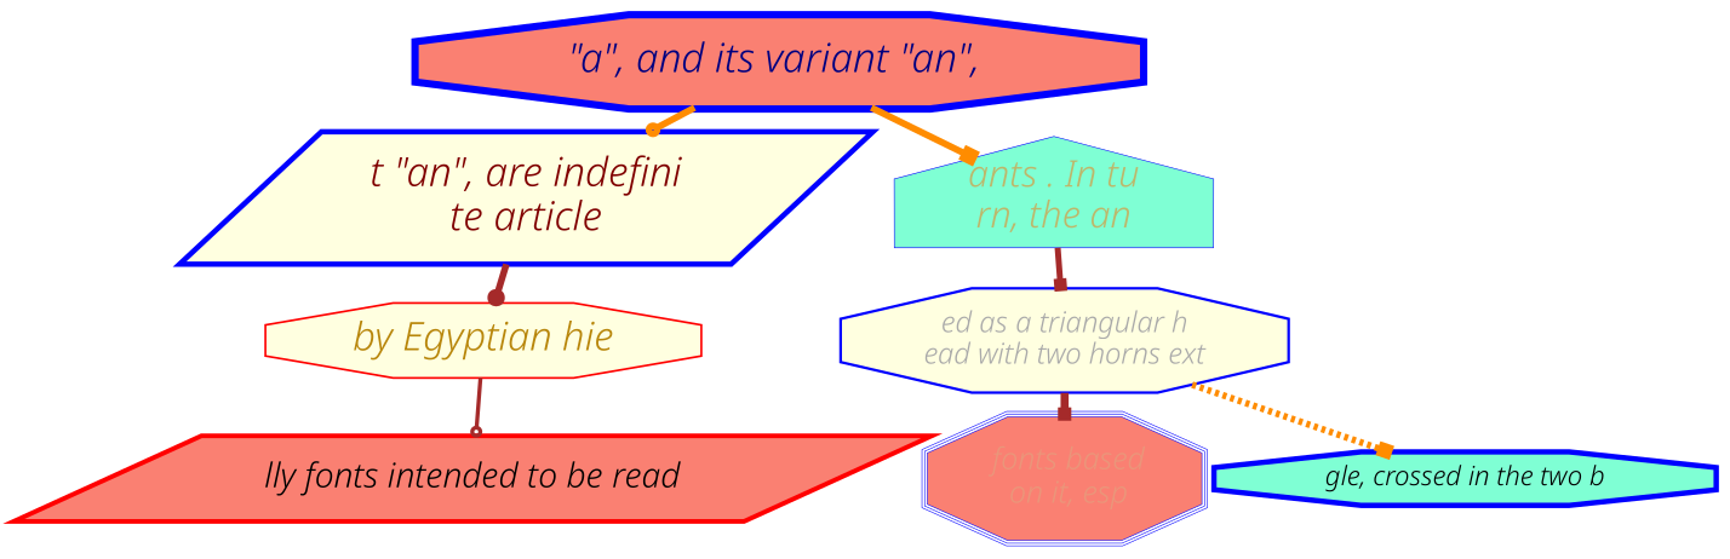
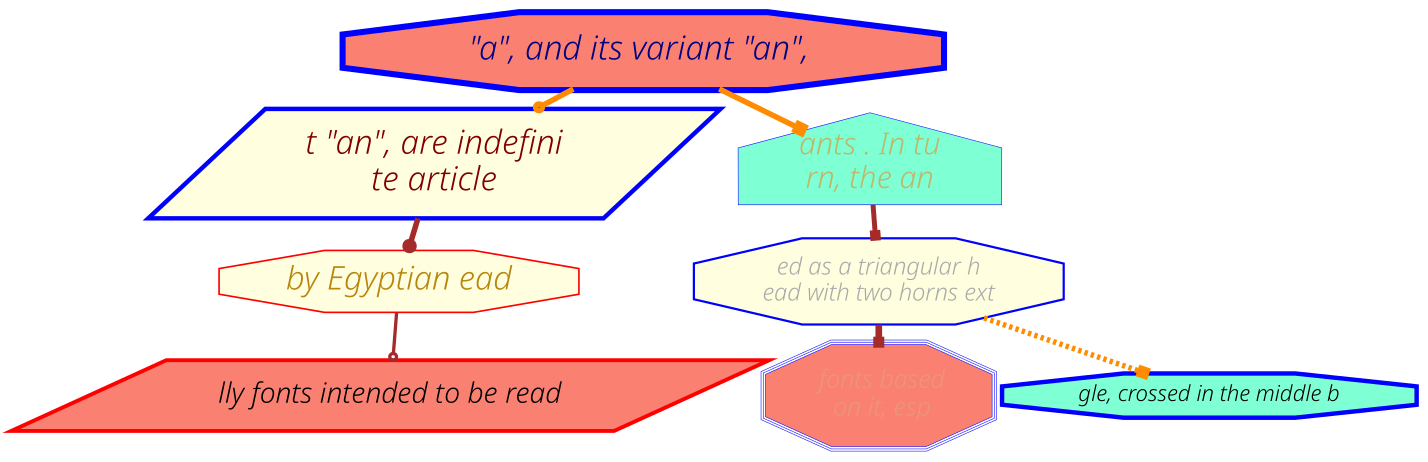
  strict digraph {
    labeljust=c
    node [color=blue fillcolor=salmon fontcolor="#000000" fontname="Copilme Light Bold italic" fontsize=60 penwidth=7 shape=octagon style=filled]
    edge [arrowhead=box arrowsize=1.5 color=brown penwidth=10 style=solid]
    n1 [fontcolor="#000080" height=1.7895 label="\"a\", and its variant \"an\", " peripheries=2 sides=6 width=14.938]
    n2 [fillcolor=lightyellow fontcolor="#800000" height=2.7499 label="t \"an\", are indefini\nte article" penwidth=8 peripheries=1 shape=parallelogram width=9.3299]
    n3 [fillcolor=aquamarine fontcolor="#BDB76B" fontsize=55 height=2.5534 label="ants . In tu\nrn, the an" penwidth=1 peripheries=1 shape=house width=5.3426]
-   n4 [color=red fillcolor=lightyellow fontcolor="#B8860B" fontsize=59 height=1.0139 label="by Egyptian hie" penwidth=3 width=5.9028]
+   n4 [color=red fillcolor=lightyellow fontcolor="#B8860B" fontsize=59 height=1.0139 label="by Egyptian ead" penwidth=3 width=5.9028]
    n5 [fillcolor=lightyellow fontcolor="#A9A9A9" fontsize=43 height=1.4167 label="ed as a triangular h\nead with two horns ext" penwidth=4 width=6.2222]
    n6 [color=red fontsize=51 height=0.88889 label="lly fonts intended to be read" shape=parallelogram width=9.0972]
    n7 [fontcolor="#E9967A" fontsize=45 height=2.3435 label=" fonts based\n on it, esp" penwidth=1 peripheries=3 width=5.4666]
-   n8 [fillcolor=aquamarine fontsize=40 height=0.72222 label="gle, crossed in the two b" penwidth=8 width=7.1944]
+   n8 [fillcolor=aquamarine fontsize=40 height=0.72222 label="gle, crossed in the middle b" penwidth=8 width=7.1944]
    n1 -> n2 [arrowhead=odot color=darkorange]
    n1 -> n3 [arrowsize=1.75 color=darkorange]
    n2 -> n4 [arrowhead=dot arrowsize=2]
    n3 -> n5 [arrowsize=1.25 penwidth=9]
    n4 -> n6 [arrowhead=odot penwidth=6]
    n5 -> n7 [arrowsize=1 penwidth=12]
    n5 -> n8 [color=darkorange style=dashed]
  }
